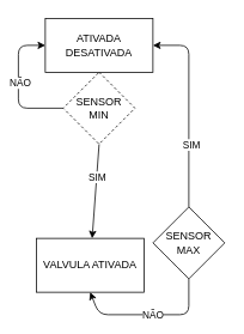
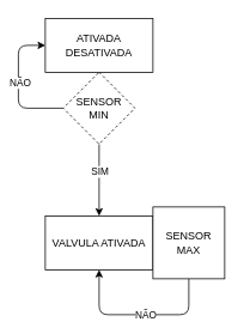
  <mxCell id="0" />
  <mxCell id="1" parent="0" />
  <mxCell id="2" style="edgeStyle=none;html=1;exitX=0.5;exitY=1;exitDx=0;exitDy=0;" edge="1" parent="1" source="6" target="9"><mxGeometry relative="1" as="geometry" /></mxCell>
  <mxCell id="3" value="SIM" style="edgeLabel;html=1;align=center;verticalAlign=middle;resizable=0;points=[];" vertex="1" connectable="0" parent="2"><mxGeometry x="-0.433" y="1" relative="1" as="geometry"><mxPoint x="-1" y="7" as="offset" /></mxGeometry></mxCell>
  <mxCell id="4" style="edgeStyle=none;html=1;exitX=0;exitY=0.5;exitDx=0;exitDy=0;entryX=0;entryY=0.5;entryDx=0;entryDy=0;" edge="1" parent="1" source="6" target="8"><mxGeometry relative="1" as="geometry"><mxPoint x="10" y="120.333" as="targetPoint" /><Array as="points"><mxPoint x="20" y="120" /><mxPoint x="20" y="50" /></Array></mxGeometry></mxCell>
  <mxCell id="5" value="NÃO" style="edgeLabel;html=1;align=center;verticalAlign=middle;resizable=0;points=[];" vertex="1" connectable="0" parent="4"><mxGeometry x="-0.104" y="-1" relative="1" as="geometry"><mxPoint y="-12" as="offset" /></mxGeometry></mxCell>
  <mxCell id="6" value="SENSOR&lt;br&gt;MIN" style="rhombus;whiteSpace=wrap;html=1;dashed=1;" vertex="1" parent="1"><mxGeometry x="70" y="80" width="80" height="80" as="geometry" /></mxCell>
  <mxCell id="7" style="edgeStyle=none;html=1;exitX=0.5;exitY=1;exitDx=0;exitDy=0;entryX=0.5;entryY=0;entryDx=0;entryDy=0;" edge="1" parent="1" source="8" target="6"><mxGeometry relative="1" as="geometry" /></mxCell>
  <mxCell id="8" value="ATIVADA DESATIVADA" style="rounded=0;whiteSpace=wrap;html=1;" vertex="1" parent="1"><mxGeometry x="50" y="20" width="120" height="60" as="geometry" /></mxCell>
- <mxCell id="9" value="VALVULA ATIVADA" style="rounded=0;whiteSpace=wrap;html=1;" vertex="1" parent="1"><mxGeometry x="40" y="265" width="120" height="60" as="geometry" /></mxCell>
- <mxCell id="10" style="edgeStyle=none;html=1;exitX=0.5;exitY=0;exitDx=0;exitDy=0;entryX=1;entryY=0.5;entryDx=0;entryDy=0;" edge="1" parent="1" source="14" target="8"><mxGeometry relative="1" as="geometry"><mxPoint x="210.333" y="50" as="targetPoint" /><Array as="points"><mxPoint x="210" y="50" /></Array></mxGeometry></mxCell>
- <mxCell id="11" value="SIM" style="edgeLabel;html=1;align=center;verticalAlign=middle;resizable=0;points=[];" vertex="1" connectable="0" parent="10"><mxGeometry x="-0.367" y="-2" relative="1" as="geometry"><mxPoint as="offset" /></mxGeometry></mxCell>
+ <mxCell id="9" value="VALVULA ATIVADA" style="rounded=0;whiteSpace=wrap;html=1;" vertex="1" parent="1"><mxGeometry x="50" y="240" width="120" height="60" as="geometry" /></mxCell>
  <mxCell id="12" style="edgeStyle=none;html=1;exitX=0.5;exitY=1;exitDx=0;exitDy=0;entryX=0.5;entryY=1;entryDx=0;entryDy=0;" edge="1" parent="1" source="14" target="9"><mxGeometry relative="1" as="geometry"><mxPoint x="210.333" y="340" as="targetPoint" /><Array as="points"><mxPoint x="210" y="350" /><mxPoint x="110" y="350" /></Array></mxGeometry></mxCell>
  <mxCell id="13" value="NÃO" style="edgeLabel;html=1;align=center;verticalAlign=middle;resizable=0;points=[];" vertex="1" connectable="0" parent="12"><mxGeometry x="-0.258" y="4" relative="1" as="geometry"><mxPoint x="-19" y="-4" as="offset" /></mxGeometry></mxCell>
- <mxCell id="14" value="SENSOR&lt;br&gt;MAX" style="rhombus;whiteSpace=wrap;html=1;" vertex="1" parent="1"><mxGeometry x="170" y="230" width="80" height="80" as="geometry" /></mxCell>
+ <mxCell id="14" value="SENSOR&lt;br&gt;MAX" style="whiteSpace=wrap;html=1;rounded=0;" vertex="1" parent="1"><mxGeometry x="170" y="230" width="80" height="80" as="geometry" /></mxCell>
